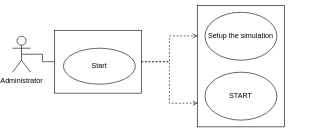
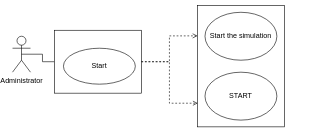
  <mxCell id="0" />
  <mxCell id="1" parent="0" />
  <mxCell id="2" style="edgeStyle=orthogonalEdgeStyle;rounded=0;orthogonalLoop=1;jettySize=auto;html=1;exitX=0.5;exitY=0.5;exitDx=0;exitDy=0;exitPerimeter=0;entryX=0.5;entryY=1;entryDx=0;entryDy=0;endArrow=none;startFill=0;" edge="1" parent="1" source="3" target="5"><mxGeometry relative="1" as="geometry" /></mxCell>
  <mxCell id="3" value="Administrator" style="shape=umlActor;verticalLabelPosition=bottom;verticalAlign=top;html=1;outlineConnect=0;" vertex="1" parent="1"><mxGeometry x="20" y="60" width="30" height="60" as="geometry" /></mxCell>
  <mxCell id="4" style="edgeStyle=orthogonalEdgeStyle;rounded=0;orthogonalLoop=1;jettySize=auto;html=1;exitX=0.5;exitY=0;exitDx=0;exitDy=0;entryX=0.25;entryY=1;entryDx=0;entryDy=0;dashed=1;endArrow=open;endFill=0;" edge="1" parent="1" source="5" target="7"><mxGeometry relative="1" as="geometry" /></mxCell>
  <mxCell id="5" value="" style="rounded=0;whiteSpace=wrap;html=1;rotation=90;" vertex="1" parent="1"><mxGeometry x="110" y="30" width="105" height="145" as="geometry" /></mxCell>
  <mxCell id="6" value="Start" style="ellipse;whiteSpace=wrap;html=1;" vertex="1" parent="1"><mxGeometry x="105" y="80" width="120" height="60" as="geometry" /></mxCell>
  <mxCell id="7" value="" style="rounded=0;whiteSpace=wrap;html=1;rotation=90;" vertex="1" parent="1"><mxGeometry x="300" y="37.5" width="202.51" height="145" as="geometry" /></mxCell>
  <mxCell id="8" value="START" style="ellipse;whiteSpace=wrap;html=1;" vertex="1" parent="1"><mxGeometry x="341.26" y="120" width="120" height="80" as="geometry" /></mxCell>
- <mxCell id="9" value="Setup the simulation" style="ellipse;whiteSpace=wrap;html=1;" vertex="1" parent="1"><mxGeometry x="341.26" y="20" width="120" height="80" as="geometry" /></mxCell>
+ <mxCell id="9" value="Start the simulation" style="ellipse;whiteSpace=wrap;html=1;" vertex="1" parent="1"><mxGeometry x="341.26" y="20" width="120" height="80" as="geometry" /></mxCell>
  <mxCell id="10" style="edgeStyle=orthogonalEdgeStyle;rounded=0;orthogonalLoop=1;jettySize=auto;html=1;exitX=0.5;exitY=0;exitDx=0;exitDy=0;entryX=0.805;entryY=0.997;entryDx=0;entryDy=0;entryPerimeter=0;dashed=1;endArrow=open;endFill=0;" edge="1" parent="1" source="5" target="7"><mxGeometry relative="1" as="geometry" /></mxCell>
